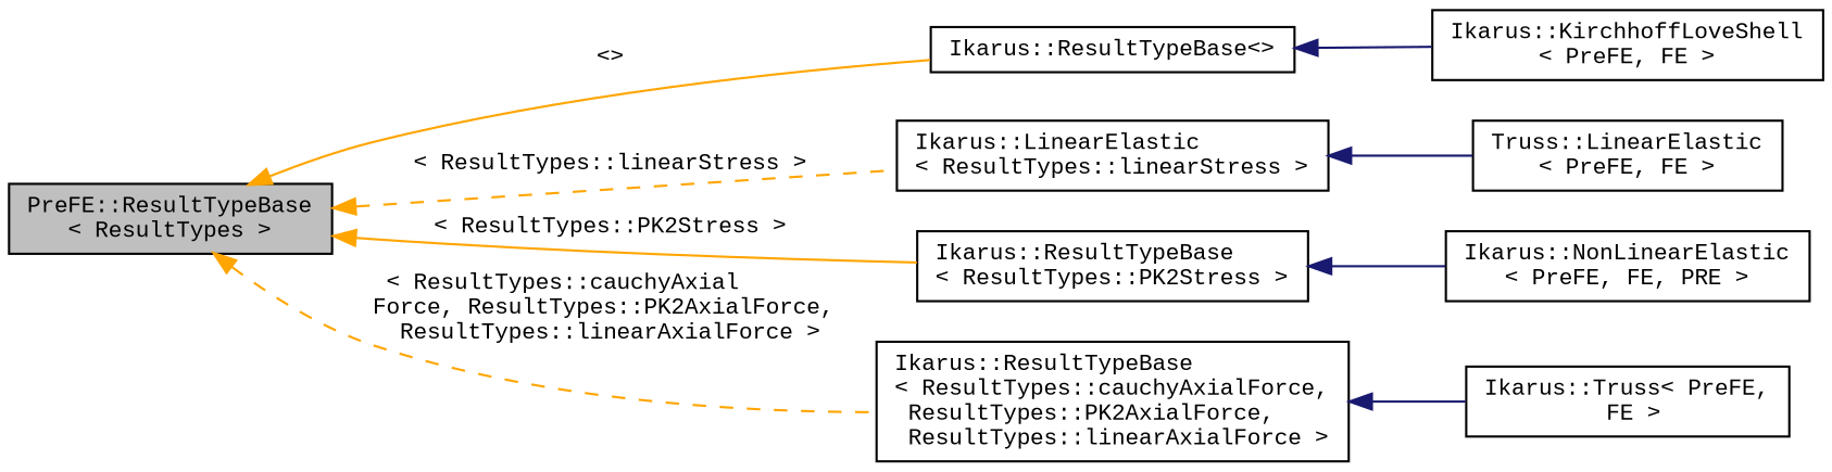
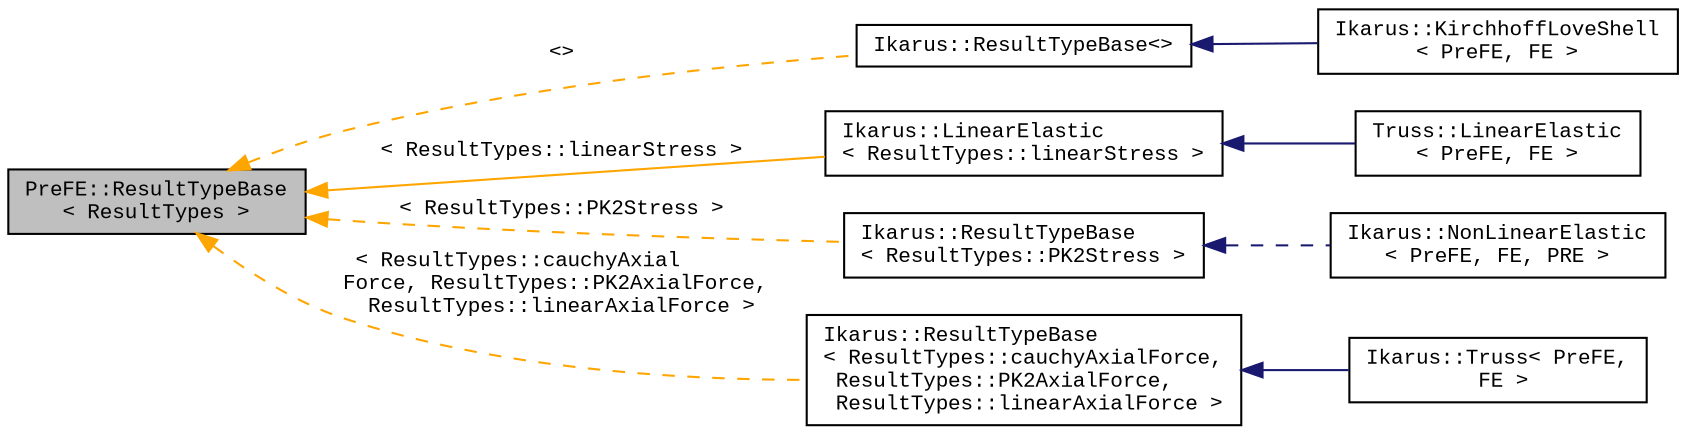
  digraph {
    fontname="Liberation Mono"
    rankdir=LR
    node [color=black fillcolor=white fontname="Liberation Mono" fontsize=10 shape=record style=filled]
    edge [color=orange dir=back fontname="Liberation Mono" fontsize=10 labelfontname=Helvetica labelfontsize=10 style=dashed]
    n1 [fillcolor=grey75 fontcolor=black height=0.2 label="PreFE::ResultTypeBase\l\< ResultTypes \>" width=0.4]
    n2 [height=0.2 label="Ikarus::ResultTypeBase\<\>" width=0.4]
    n3 [height=0.2 label="Ikarus::LinearElastic\l\< ResultTypes::linearStress \>" width=0.4]
    n4 [height=0.2 label="Ikarus::ResultTypeBase\l\< ResultTypes::PK2Stress \>" width=0.4]
    n5 [height=0.2 label="Ikarus::ResultTypeBase\l\< ResultTypes::cauchyAxialForce,\l ResultTypes::PK2AxialForce,\l ResultTypes::linearAxialForce \>" width=0.4]
    n6 [height=0.2 label="Ikarus::KirchhoffLoveShell\l\< PreFE, FE \>" width=0.4]
    n7 [height=0.2 label="Truss::LinearElastic\l\< PreFE, FE \>" width=0.4]
    n8 [height=0.2 label="Ikarus::NonLinearElastic\l\< PreFE, FE, PRE \>" width=0.4]
    n9 [height=0.2 label="Ikarus::Truss\< PreFE,\l FE \>" width=0.4]
-   n1 -> n2 [label=" \<\>" style=solid]
-   n1 -> n3 [label=" \< ResultTypes::linearStress \>"]
-   n1 -> n4 [label=" \< ResultTypes::PK2Stress \>" style=solid]
+   n1 -> n2 [label=" \<\>"]
+   n1 -> n3 [label=" \< ResultTypes::linearStress \>" style=solid]
+   n1 -> n4 [label=" \< ResultTypes::PK2Stress \>"]
    n1 -> n5 [label=" \< ResultTypes::cauchyAxial\lForce, ResultTypes::PK2AxialForce,\l ResultTypes::linearAxialForce \>"]
    n2 -> n6 [color=midnightblue style=solid]
    n3 -> n7 [color=midnightblue style=solid]
-   n4 -> n8 [color=midnightblue style=solid]
+   n4 -> n8 [color=midnightblue]
    n5 -> n9 [color=midnightblue style=solid]
  }
